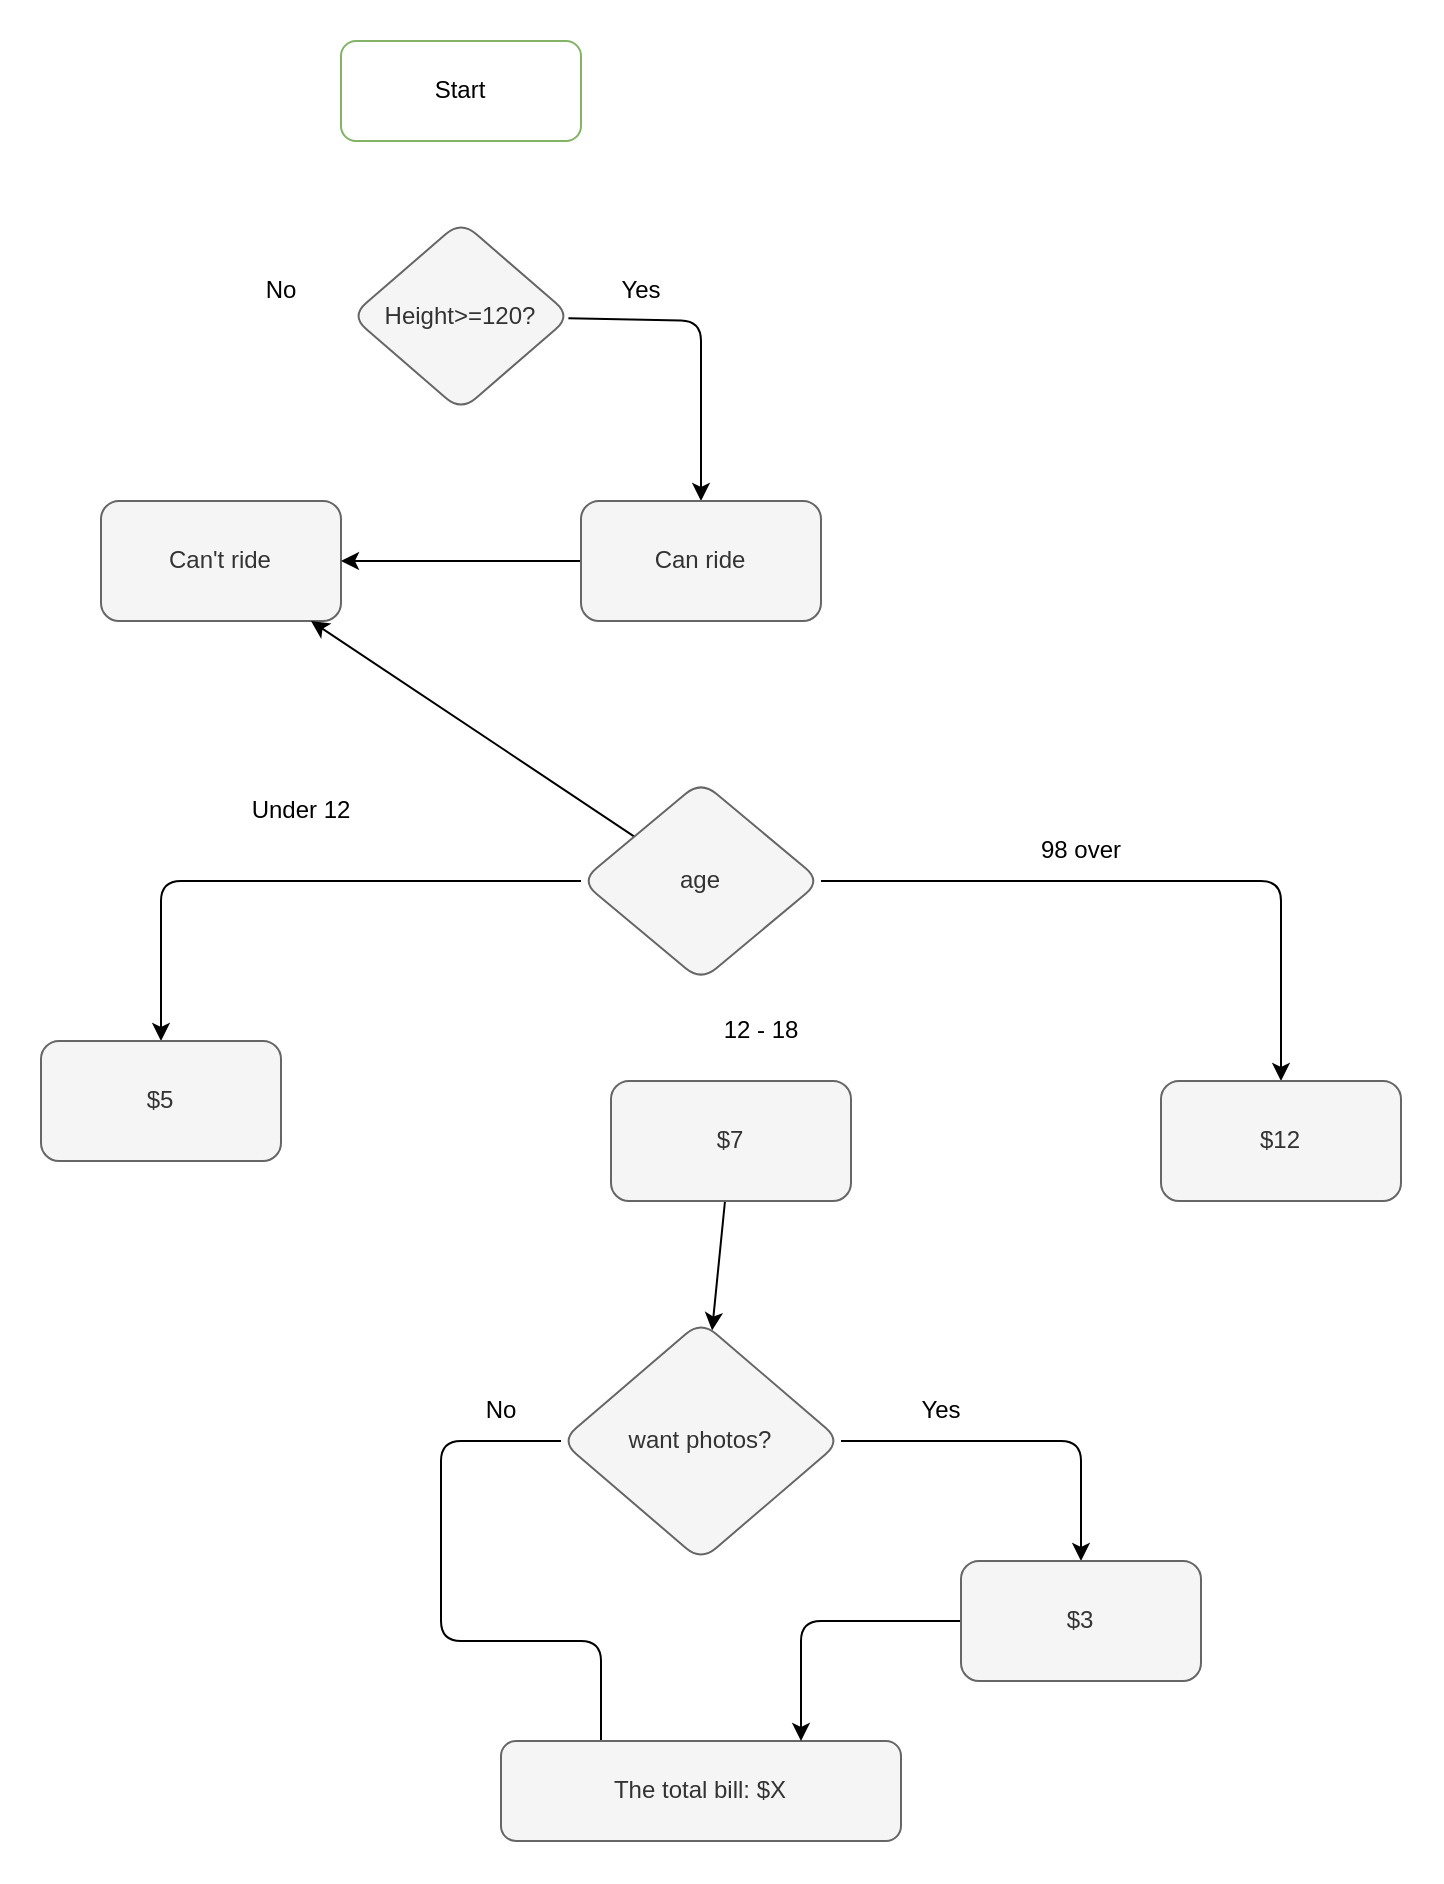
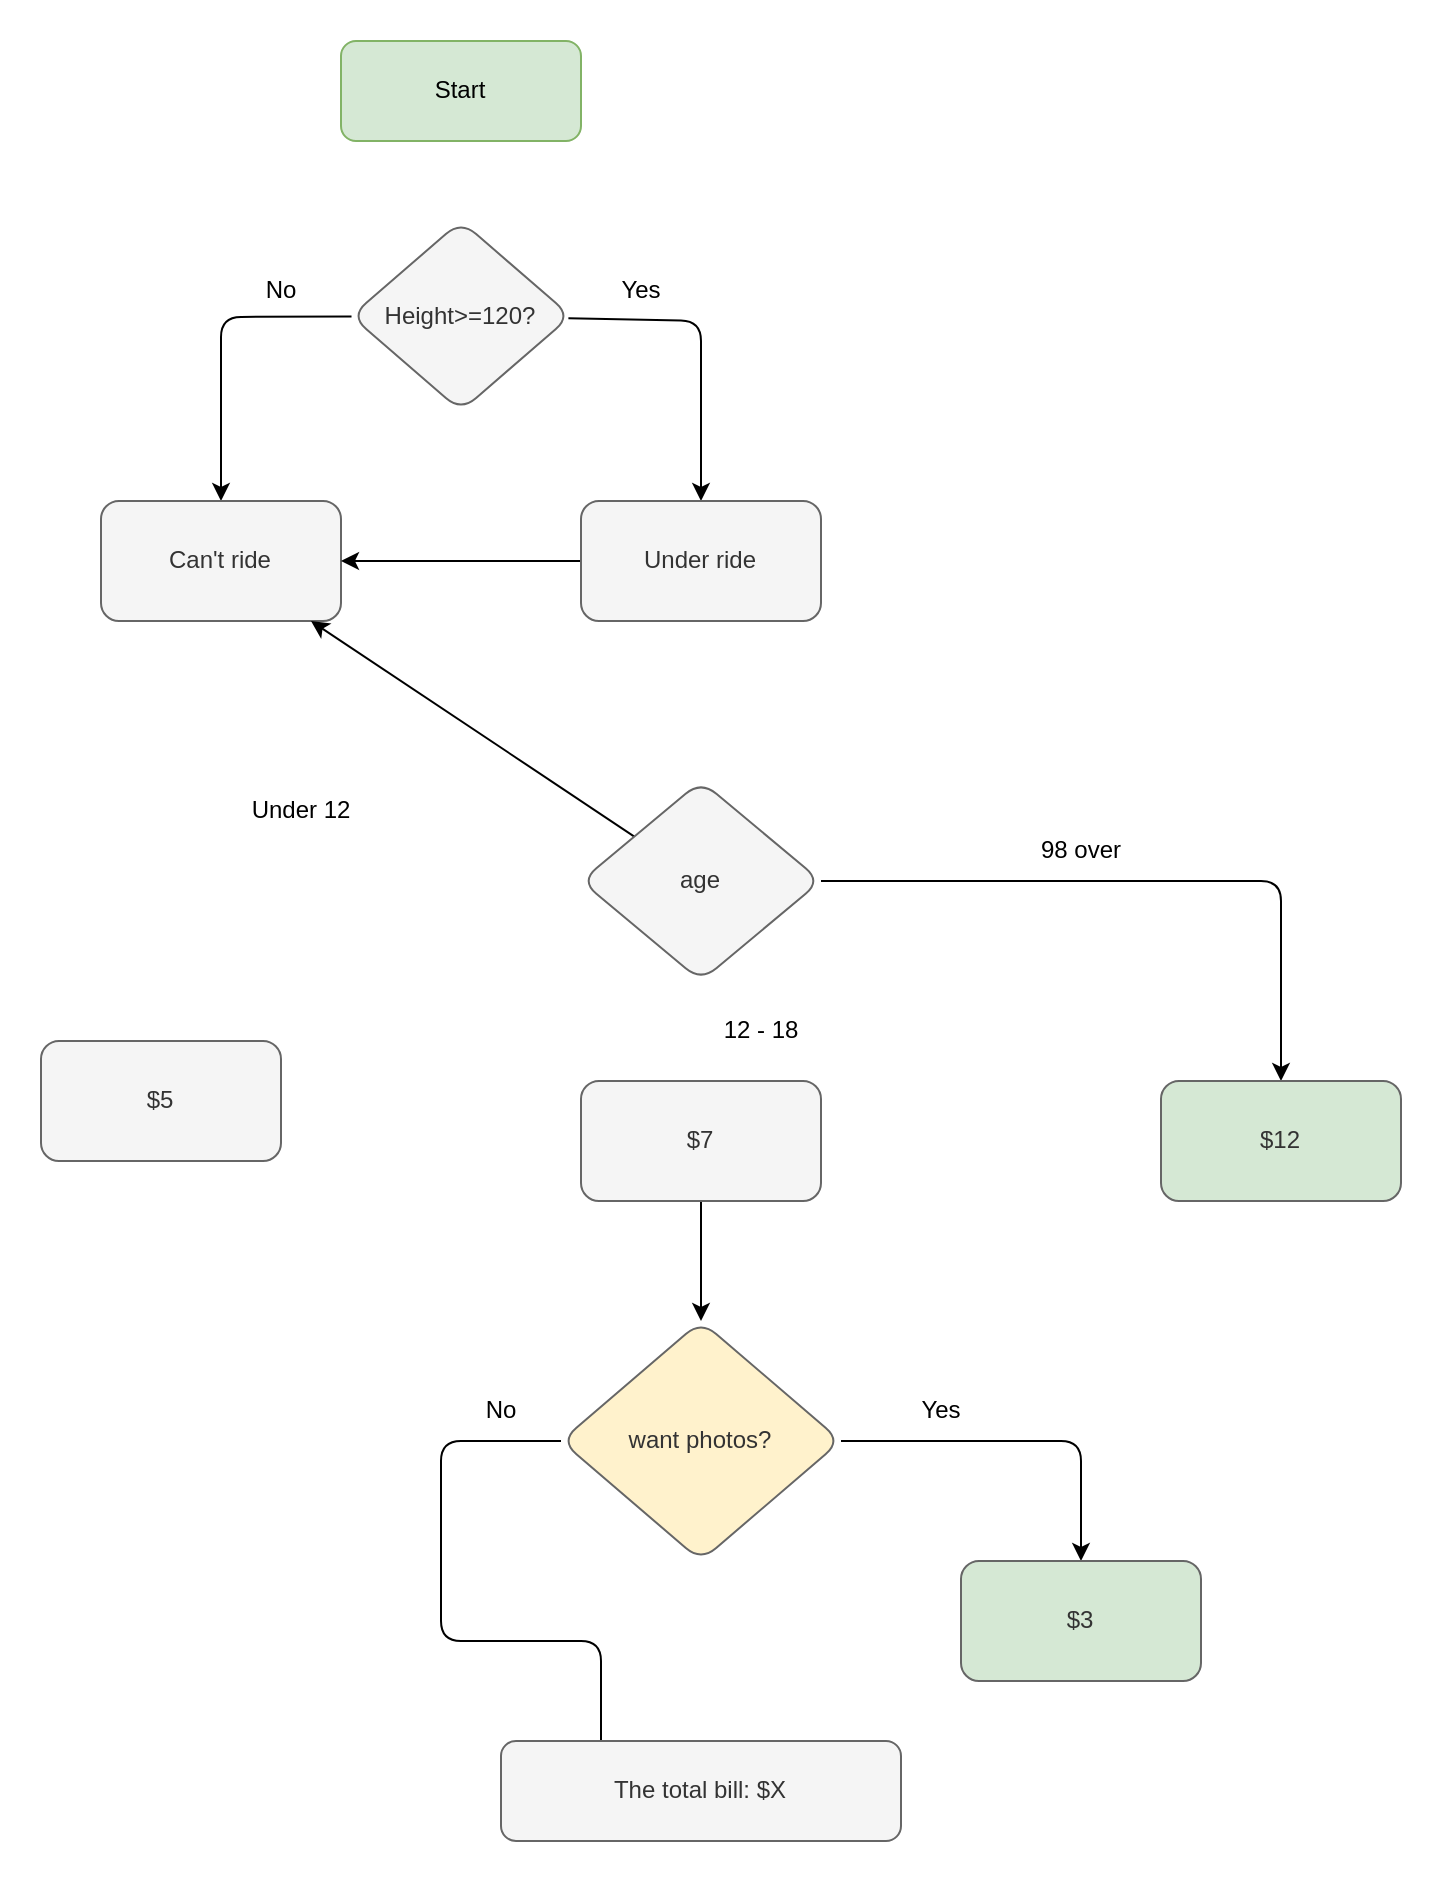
  <mxCell id="0" />
  <mxCell id="1" parent="0" />
- <mxCell id="2" value="Start" style="rounded=1;whiteSpace=wrap;html=1;fillColor=#ffffff;strokeColor=#82b366;" parent="1" vertex="1"><mxGeometry x="170" y="20" width="120" height="50" as="geometry" /></mxCell>
+ <mxCell id="2" value="Start" style="rounded=1;whiteSpace=wrap;html=1;fillColor=#d5e8d4;strokeColor=#82b366;" parent="1" vertex="1"><mxGeometry x="170" y="20" width="120" height="50" as="geometry" /></mxCell>
+ <mxCell id="3" value="" style="edgeStyle=none;html=1;" parent="1" source="5" target="6" edge="1"><mxGeometry relative="1" as="geometry"><Array as="points"><mxPoint x="110" y="158" /></Array></mxGeometry></mxCell>
  <mxCell id="4" style="edgeStyle=none;html=1;entryX=0.5;entryY=0;entryDx=0;entryDy=0;" parent="1" source="5" target="9" edge="1"><mxGeometry relative="1" as="geometry"><Array as="points"><mxPoint x="350" y="160" /></Array></mxGeometry></mxCell>
  <mxCell id="5" value="Height&amp;gt;=120?" style="rhombus;whiteSpace=wrap;html=1;rounded=1;fillColor=#f5f5f5;fontColor=#333333;strokeColor=#666666;" parent="1" vertex="1"><mxGeometry x="175" y="110" width="110" height="95" as="geometry" /></mxCell>
  <mxCell id="6" value="Can't ride" style="whiteSpace=wrap;html=1;fillColor=#f5f5f5;strokeColor=#666666;fontColor=#333333;rounded=1;" parent="1" vertex="1"><mxGeometry x="50" y="250" width="120" height="60" as="geometry" /></mxCell>
  <mxCell id="7" value="No" style="text;html=1;align=center;verticalAlign=middle;resizable=0;points=[];autosize=1;strokeColor=none;fillColor=none;" parent="1" vertex="1"><mxGeometry x="120" y="130" width="40" height="30" as="geometry" /></mxCell>
  <mxCell id="8" value="" style="edgeStyle=none;html=1;" parent="1" source="9" target="6" edge="1"><mxGeometry relative="1" as="geometry" /></mxCell>
- <mxCell id="9" value="Can ride" style="whiteSpace=wrap;html=1;fillColor=#f5f5f5;strokeColor=#666666;fontColor=#333333;rounded=1;" parent="1" vertex="1"><mxGeometry x="290" y="250" width="120" height="60" as="geometry" /></mxCell>
+ <mxCell id="9" value="Under ride" style="whiteSpace=wrap;html=1;fillColor=#f5f5f5;strokeColor=#666666;fontColor=#333333;rounded=1;" parent="1" vertex="1"><mxGeometry x="290" y="250" width="120" height="60" as="geometry" /></mxCell>
  <mxCell id="10" value="Yes" style="text;html=1;align=center;verticalAlign=middle;resizable=0;points=[];autosize=1;strokeColor=none;fillColor=none;" parent="1" vertex="1"><mxGeometry x="300" y="130" width="40" height="30" as="geometry" /></mxCell>
- <mxCell id="11" value="" style="edgeStyle=none;html=1;" parent="1" source="14" target="15" edge="1"><mxGeometry relative="1" as="geometry"><Array as="points"><mxPoint x="80" y="440" /></Array></mxGeometry></mxCell>
  <mxCell id="12" style="edgeStyle=none;html=1;entryX=0.5;entryY=0;entryDx=0;entryDy=0;" parent="1" source="14" target="17" edge="1"><mxGeometry relative="1" as="geometry"><Array as="points"><mxPoint x="640" y="440" /></Array></mxGeometry></mxCell>
  <mxCell id="13" style="edgeStyle=none;html=1;" edge="1" parent="1" source="14" target="6"><mxGeometry relative="1" as="geometry" /></mxCell>
  <mxCell id="14" value="age" style="rhombus;whiteSpace=wrap;html=1;fillColor=#f5f5f5;strokeColor=#666666;fontColor=#333333;rounded=1;" parent="1" vertex="1"><mxGeometry x="290" y="390" width="120" height="100" as="geometry" /></mxCell>
  <mxCell id="15" value="$5" style="whiteSpace=wrap;html=1;fillColor=#f5f5f5;strokeColor=#666666;fontColor=#333333;rounded=1;" parent="1" vertex="1"><mxGeometry x="20" y="520" width="120" height="60" as="geometry" /></mxCell>
  <mxCell id="16" value="Under 12" style="text;html=1;align=center;verticalAlign=middle;resizable=0;points=[];autosize=1;strokeColor=none;fillColor=none;" parent="1" vertex="1"><mxGeometry x="115" y="390" width="70" height="30" as="geometry" /></mxCell>
- <mxCell id="17" value="$12" style="whiteSpace=wrap;html=1;fillColor=#f5f5f5;strokeColor=#666666;fontColor=#333333;rounded=1;" parent="1" vertex="1"><mxGeometry x="580" y="540" width="120" height="60" as="geometry" /></mxCell>
+ <mxCell id="17" value="$12" style="whiteSpace=wrap;html=1;fillColor=#d5e8d4;strokeColor=#666666;fontColor=#333333;rounded=1;" parent="1" vertex="1"><mxGeometry x="580" y="540" width="120" height="60" as="geometry" /></mxCell>
  <mxCell id="18" value="98 over" style="text;html=1;align=center;verticalAlign=middle;resizable=0;points=[];autosize=1;strokeColor=none;fillColor=none;" parent="1" vertex="1"><mxGeometry x="510" y="410" width="60" height="30" as="geometry" /></mxCell>
  <mxCell id="19" value="" style="edgeStyle=none;html=1;" edge="1" parent="1" source="20" target="24"><mxGeometry relative="1" as="geometry" /></mxCell>
- <mxCell id="20" value="$7" style="whiteSpace=wrap;html=1;fillColor=#f5f5f5;strokeColor=#666666;fontColor=#333333;rounded=1;" vertex="1" parent="1"><mxGeometry x="305" y="540" width="120" height="60" as="geometry" /></mxCell>
+ <mxCell id="20" value="$7" style="whiteSpace=wrap;html=1;fillColor=#f5f5f5;strokeColor=#666666;fontColor=#333333;rounded=1;" vertex="1" parent="1"><mxGeometry x="290" y="540" width="120" height="60" as="geometry" /></mxCell>
  <mxCell id="21" value="12 - 18" style="text;html=1;align=center;verticalAlign=middle;resizable=0;points=[];autosize=1;strokeColor=none;fillColor=none;" vertex="1" parent="1"><mxGeometry x="350" y="500" width="60" height="30" as="geometry" /></mxCell>
  <mxCell id="22" style="edgeStyle=none;html=1;entryX=0.5;entryY=0;entryDx=0;entryDy=0;" edge="1" parent="1" source="24" target="27"><mxGeometry relative="1" as="geometry"><Array as="points"><mxPoint x="540" y="720" /></Array></mxGeometry></mxCell>
  <mxCell id="23" style="edgeStyle=none;html=1;entryX=0.25;entryY=0;entryDx=0;entryDy=0;endArrow=none;" edge="1" parent="1" source="24" target="25"><mxGeometry relative="1" as="geometry"><Array as="points"><mxPoint x="220" y="720" /><mxPoint x="220" y="820" /><mxPoint x="300" y="820" /></Array></mxGeometry></mxCell>
- <mxCell id="24" value="want photos?" style="rhombus;whiteSpace=wrap;html=1;fillColor=#f5f5f5;strokeColor=#666666;fontColor=#333333;rounded=1;" vertex="1" parent="1"><mxGeometry x="280" y="660" width="140" height="120" as="geometry" /></mxCell>
+ <mxCell id="24" value="want photos?" style="rhombus;whiteSpace=wrap;html=1;fillColor=#fff2cc;strokeColor=#666666;fontColor=#333333;rounded=1;" vertex="1" parent="1"><mxGeometry x="280" y="660" width="140" height="120" as="geometry" /></mxCell>
  <mxCell id="25" value="The total bill: $X" style="whiteSpace=wrap;html=1;fillColor=#f5f5f5;strokeColor=#666666;fontColor=#333333;rounded=1;" vertex="1" parent="1"><mxGeometry x="250" y="870" width="200" height="50" as="geometry" /></mxCell>
- <mxCell id="26" style="edgeStyle=none;html=1;entryX=0.75;entryY=0;entryDx=0;entryDy=0;" edge="1" parent="1" source="27" target="25"><mxGeometry relative="1" as="geometry"><Array as="points"><mxPoint x="400" y="810" /></Array></mxGeometry></mxCell>
- <mxCell id="27" value="$3" style="whiteSpace=wrap;html=1;fillColor=#f5f5f5;strokeColor=#666666;fontColor=#333333;rounded=1;" vertex="1" parent="1"><mxGeometry x="480" y="780" width="120" height="60" as="geometry" /></mxCell>
+ <mxCell id="27" value="$3" style="whiteSpace=wrap;html=1;fillColor=#d5e8d4;strokeColor=#666666;fontColor=#333333;rounded=1;" vertex="1" parent="1"><mxGeometry x="480" y="780" width="120" height="60" as="geometry" /></mxCell>
  <mxCell id="28" value="Yes" style="text;html=1;align=center;verticalAlign=middle;resizable=0;points=[];autosize=1;strokeColor=none;fillColor=none;" vertex="1" parent="1"><mxGeometry x="450" y="690" width="40" height="30" as="geometry" /></mxCell>
  <mxCell id="29" value="No" style="text;html=1;align=center;verticalAlign=middle;resizable=0;points=[];autosize=1;strokeColor=none;fillColor=none;" vertex="1" parent="1"><mxGeometry x="230" y="690" width="40" height="30" as="geometry" /></mxCell>
